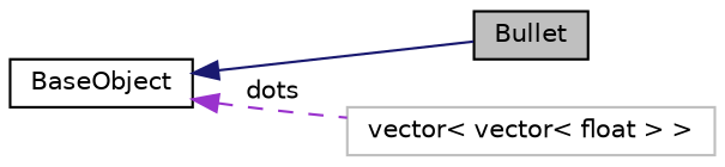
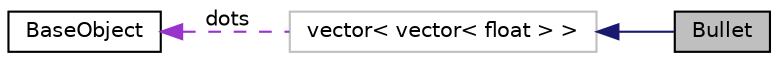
  digraph {
    rankdir=LR
    node [color=black fillcolor=white fontname=Helvetica fontsize=10 shape=record style=filled]
    edge [dir=back fontname=Helvetica fontsize=10 labelfontname=Helvetica labelfontsize=10]
    n1 [fillcolor=grey75 fontcolor=black height=0.2 label=Bullet width=0.4]
    n2 [height=0.2 label=BaseObject width=0.4]
    n3 [color=grey75 height=0.2 label="vector\< vector\< float \> \>" width=0.4]
-   n2 -> n1 [color=midnightblue style=solid]
+   n3 -> n1 [color=midnightblue style=solid]
    n2 -> n3 [color=darkorchid3 label=" dots" style=dashed]
  }
